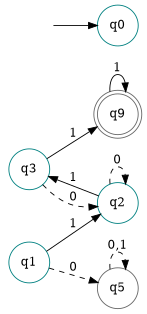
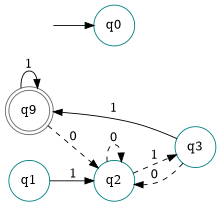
  digraph {
    rankdir=LR
    node [color=teal shape=circle]
    edge [style=solid]
    n1 [color=gray40 label=q9 shape=doublecircle]
    n2 [label=q2]
    n3 [label=q3]
    n4 [label=q0]
    n5 [label=q1]
-   n6 [color=gray40 label=q5]
    "" [shape=none]
    n1 -> n1 [label=1]
+   n1 -> n2 [label=0 style=dashed]
    n2 -> n2 [label=0 style=dashed]
-   n2 -> n3 [label=1]
+   n2 -> n3 [label=1 style=dashed]
    n3 -> n1 [label=1]
    n3 -> n2 [label=0 style=dashed]
    n5 -> n2 [label=1]
-   n5 -> n6 [label=0 style=dashed]
-   n6 -> n6 [label="0,1" style=dashed]
    "" -> n4
  }
